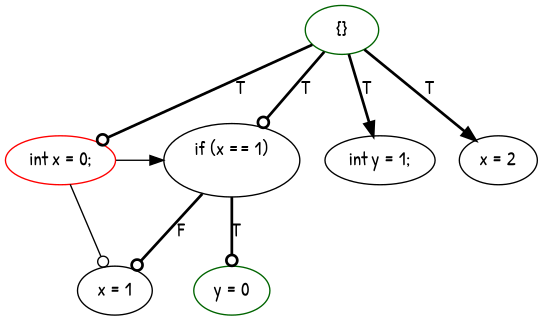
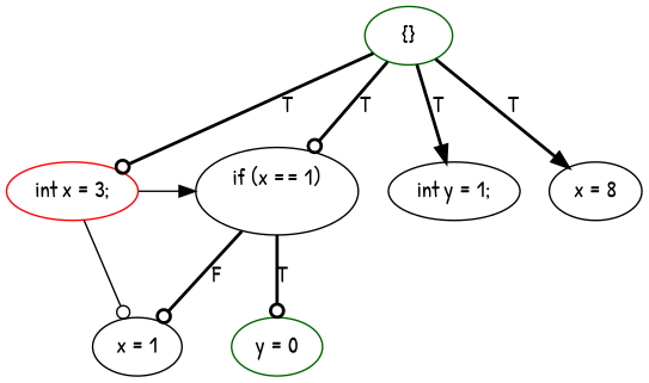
  digraph {
    fontname="Patrick Hand"
    rankdir=TD
    node [color=black fontname="Patrick Hand"]
    edge [arrowhead=odot fontname="Patrick Hand" style=bold]
-   n1 [color=red label="int x = 0;"]
+   n1 [color=red label="int x = 3;"]
    n2 [label="if (x == 1)\n    "]
    n3 [label="int y = 1;"]
-   n4 [label="x = 2"]
+   n4 [label="x = 8"]
    n5 [label="x = 1"]
    n6 [color=darkgreen label="y = 0"]
    n7 [color=darkgreen label="{}"]
    subgraph sub_1 {
      rank=same
      n1
      n2
      n3
      n4
    }
    subgraph sub_2 {
      rank=same
      n5
      n6
    }
    n1 -> n2 [arrowhead=normal style=""]
    n1 -> n5 [style=""]
    n2 -> n5 [label=F]
    n2 -> n6 [label=T]
    n7 -> n1 [label=T]
    n7 -> n2 [label=T]
    n7 -> n3 [arrowhead=normal label=T]
    n7 -> n4 [arrowhead=normal label=T]
  }
